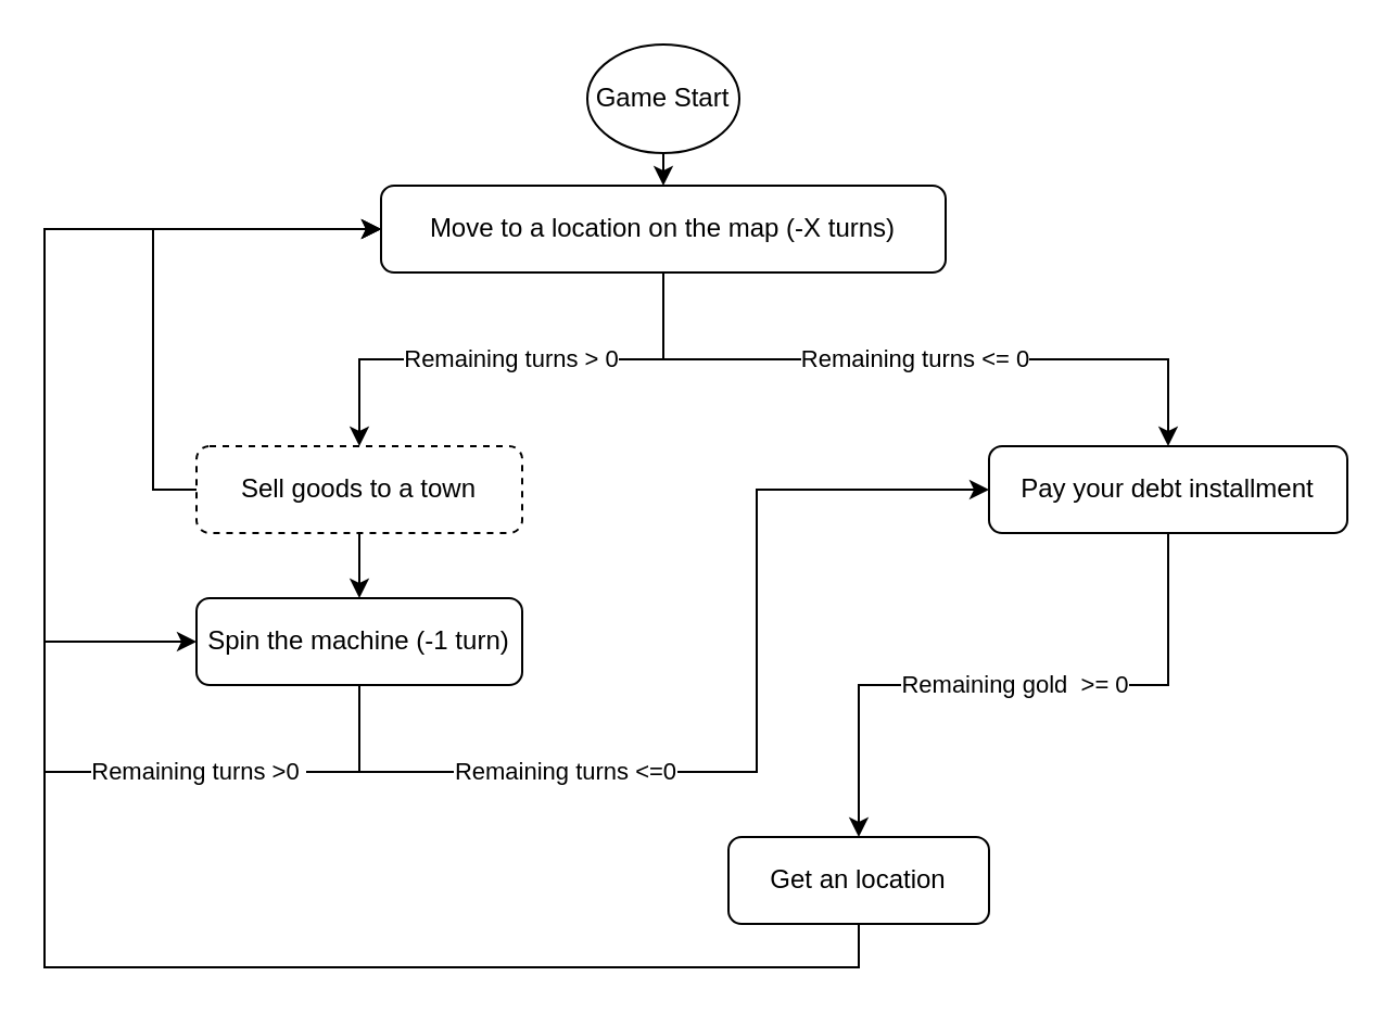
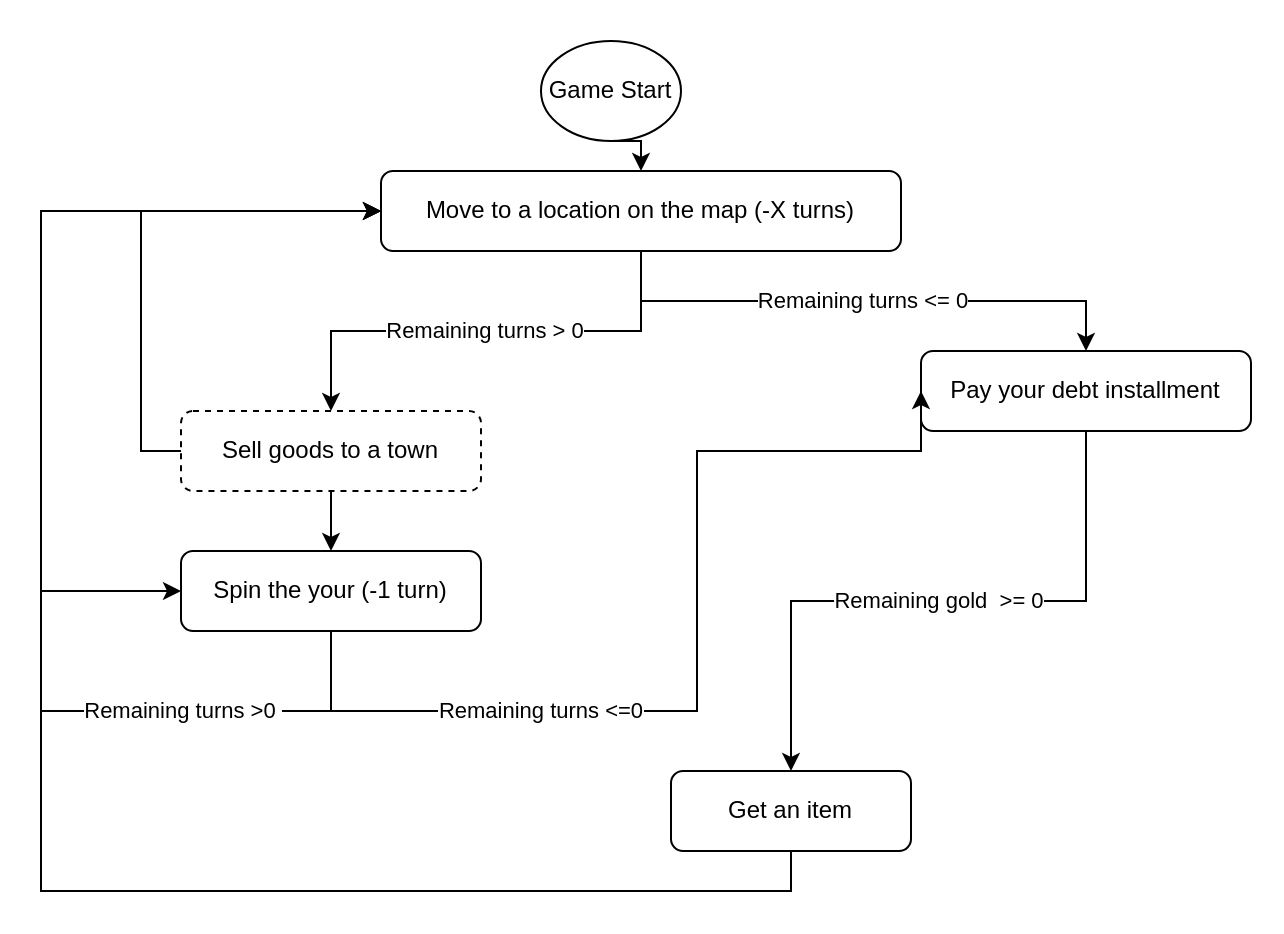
  <mxCell id="0" />
  <mxCell id="1" parent="0" />
  <mxCell id="2" value="Remaining turns &amp;gt; 0" style="edgeStyle=orthogonalEdgeStyle;rounded=0;orthogonalLoop=1;jettySize=auto;html=1;exitX=0.5;exitY=1;exitDx=0;exitDy=0;entryX=0.5;entryY=0;entryDx=0;entryDy=0;" edge="1" parent="1" source="4" target="9"><mxGeometry relative="1" as="geometry" /></mxCell>
  <mxCell id="3" value="Remaining turns &amp;lt;= 0" style="edgeStyle=orthogonalEdgeStyle;rounded=0;orthogonalLoop=1;jettySize=auto;html=1;exitX=0.5;exitY=1;exitDx=0;exitDy=0;entryX=0.5;entryY=0;entryDx=0;entryDy=0;" edge="1" parent="1" source="4" target="11"><mxGeometry relative="1" as="geometry" /></mxCell>
- <mxCell id="4" value="Move to a location on the map (-X turns)" style="rounded=1;whiteSpace=wrap;html=1;fontSize=12;glass=0;strokeWidth=1;shadow=0;" parent="1" vertex="1"><mxGeometry x="175" y="85" width="260" height="40" as="geometry" /></mxCell>
+ <mxCell id="4" value="Move to a location on the map (-X turns)" style="rounded=1;whiteSpace=wrap;html=1;fontSize=12;glass=0;strokeWidth=1;shadow=0;" parent="1" vertex="1"><mxGeometry x="190" y="85" width="260" height="40" as="geometry" /></mxCell>
  <mxCell id="5" style="edgeStyle=orthogonalEdgeStyle;rounded=0;orthogonalLoop=1;jettySize=auto;html=1;exitX=0.5;exitY=1;exitDx=0;exitDy=0;entryX=0.5;entryY=0;entryDx=0;entryDy=0;" edge="1" parent="1" source="6" target="4"><mxGeometry relative="1" as="geometry" /></mxCell>
  <mxCell id="6" value="Game Start" style="ellipse;whiteSpace=wrap;html=1;" vertex="1" parent="1"><mxGeometry x="270" y="20" width="70" height="50" as="geometry" /></mxCell>
  <mxCell id="7" style="edgeStyle=orthogonalEdgeStyle;rounded=0;orthogonalLoop=1;jettySize=auto;html=1;exitX=0.5;exitY=1;exitDx=0;exitDy=0;" edge="1" parent="1" source="9" target="14"><mxGeometry relative="1" as="geometry" /></mxCell>
  <mxCell id="8" style="edgeStyle=orthogonalEdgeStyle;rounded=0;orthogonalLoop=1;jettySize=auto;html=1;exitX=0;exitY=0.5;exitDx=0;exitDy=0;entryX=0;entryY=0.5;entryDx=0;entryDy=0;" edge="1" parent="1" source="9" target="4"><mxGeometry relative="1" as="geometry" /></mxCell>
  <mxCell id="9" value="Sell goods to a town" style="rounded=1;whiteSpace=wrap;html=1;fontSize=12;glass=0;strokeWidth=1;shadow=0;dashed=1;" vertex="1" parent="1"><mxGeometry x="90" y="205" width="150" height="40" as="geometry" /></mxCell>
  <mxCell id="10" value="Remaining gold&amp;nbsp; &amp;gt;= 0" style="edgeStyle=orthogonalEdgeStyle;rounded=0;orthogonalLoop=1;jettySize=auto;html=1;exitX=0.5;exitY=1;exitDx=0;exitDy=0;" edge="1" parent="1" source="11" target="17"><mxGeometry relative="1" as="geometry" /></mxCell>
- <mxCell id="11" value="Pay your debt installment" style="rounded=1;whiteSpace=wrap;html=1;fontSize=12;glass=0;strokeWidth=1;shadow=0;" vertex="1" parent="1"><mxGeometry x="455" y="205" width="165" height="40" as="geometry" /></mxCell>
+ <mxCell id="11" value="Pay your debt installment" style="rounded=1;whiteSpace=wrap;html=1;fontSize=12;glass=0;strokeWidth=1;shadow=0;" vertex="1" parent="1"><mxGeometry x="460" y="175" width="165" height="40" as="geometry" /></mxCell>
  <mxCell id="12" value="Remaining turns &amp;lt;=0" style="edgeStyle=orthogonalEdgeStyle;rounded=0;orthogonalLoop=1;jettySize=auto;html=1;exitX=0.5;exitY=1;exitDx=0;exitDy=0;entryX=0;entryY=0.5;entryDx=0;entryDy=0;" edge="1" parent="1" source="14" target="11"><mxGeometry x="-0.413" relative="1" as="geometry"><mxPoint x="165" y="425" as="targetPoint" /><Array as="points"><mxPoint x="165" y="355" /><mxPoint x="348" y="355" /><mxPoint x="348" y="225" /></Array><mxPoint as="offset" /></mxGeometry></mxCell>
  <mxCell id="13" style="edgeStyle=orthogonalEdgeStyle;rounded=0;orthogonalLoop=1;jettySize=auto;html=1;exitX=0.5;exitY=1;exitDx=0;exitDy=0;entryX=0;entryY=0.5;entryDx=0;entryDy=0;" edge="1" parent="1" source="14" target="4"><mxGeometry relative="1" as="geometry"><Array as="points"><mxPoint x="165" y="355" /><mxPoint x="20" y="355" /><mxPoint x="20" y="105" /></Array></mxGeometry></mxCell>
- <mxCell id="14" value="Spin the machine (-1 turn)" style="rounded=1;whiteSpace=wrap;html=1;fontSize=12;glass=0;strokeWidth=1;shadow=0;" vertex="1" parent="1"><mxGeometry x="90" y="275" width="150" height="40" as="geometry" /></mxCell>
+ <mxCell id="14" value="Spin the your (-1 turn)" style="rounded=1;whiteSpace=wrap;html=1;fontSize=12;glass=0;strokeWidth=1;shadow=0;" vertex="1" parent="1"><mxGeometry x="90" y="275" width="150" height="40" as="geometry" /></mxCell>
  <mxCell id="15" value="Remaining turns &amp;gt;0&amp;nbsp;" style="edgeStyle=orthogonalEdgeStyle;rounded=0;orthogonalLoop=1;jettySize=auto;html=1;exitX=0.5;exitY=1;exitDx=0;exitDy=0;" edge="1" parent="1" source="14"><mxGeometry x="-0.279" relative="1" as="geometry"><mxPoint x="90" y="295" as="targetPoint" /><Array as="points"><mxPoint x="165" y="355" /><mxPoint x="20" y="355" /><mxPoint x="20" y="295" /></Array><mxPoint as="offset" /></mxGeometry></mxCell>
  <mxCell id="16" style="edgeStyle=orthogonalEdgeStyle;rounded=0;orthogonalLoop=1;jettySize=auto;html=1;exitX=0.5;exitY=1;exitDx=0;exitDy=0;entryX=0;entryY=0.5;entryDx=0;entryDy=0;" edge="1" parent="1" source="17" target="4"><mxGeometry relative="1" as="geometry"><Array as="points"><mxPoint x="395" y="445" /><mxPoint x="20" y="445" /><mxPoint x="20" y="105" /></Array></mxGeometry></mxCell>
- <mxCell id="17" value="Get an location" style="rounded=1;whiteSpace=wrap;html=1;fontSize=12;glass=0;strokeWidth=1;shadow=0;" vertex="1" parent="1"><mxGeometry x="335" y="385" width="120" height="40" as="geometry" /></mxCell>
+ <mxCell id="17" value="Get an item" style="rounded=1;whiteSpace=wrap;html=1;fontSize=12;glass=0;strokeWidth=1;shadow=0;" vertex="1" parent="1"><mxGeometry x="335" y="385" width="120" height="40" as="geometry" /></mxCell>
